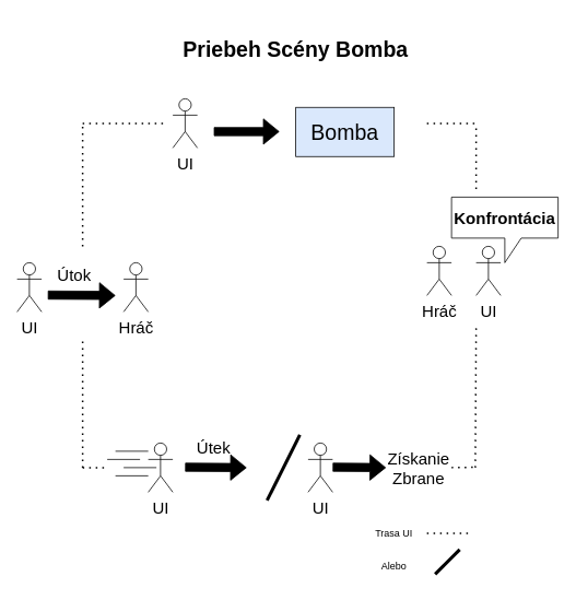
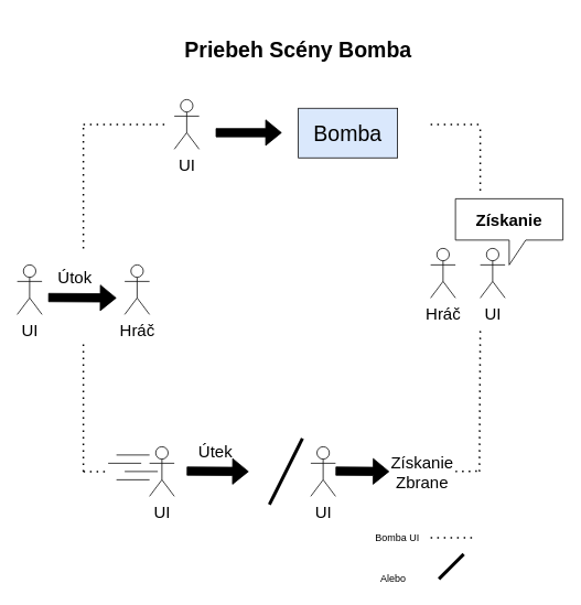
  <mxCell id="0" />
  <mxCell id="1" parent="0" />
  <mxCell id="2" value="&lt;font style=&quot;font-size: 20px;&quot;&gt;UI&lt;/font&gt;" style="shape=umlActor;verticalLabelPosition=bottom;verticalAlign=top;html=1;outlineConnect=0;" parent="1" vertex="1"><mxGeometry x="210" y="120" width="30" height="60" as="geometry" /></mxCell>
  <mxCell id="3" value="" style="endArrow=none;dashed=1;html=1;dashPattern=1 3;strokeWidth=2;rounded=0;" parent="1" edge="1"><mxGeometry width="50" height="50" relative="1" as="geometry"><mxPoint x="520" y="150" as="sourcePoint" /><mxPoint x="580" y="150" as="targetPoint" /></mxGeometry></mxCell>
  <mxCell id="4" value="" style="endArrow=none;dashed=1;html=1;dashPattern=1 3;strokeWidth=2;rounded=0;" parent="1" edge="1"><mxGeometry width="50" height="50" relative="1" as="geometry"><mxPoint x="100" y="570" as="sourcePoint" /><mxPoint x="100" y="410" as="targetPoint" /></mxGeometry></mxCell>
  <mxCell id="5" value="" style="endArrow=none;dashed=1;html=1;dashPattern=1 3;strokeWidth=2;rounded=0;" parent="1" edge="1"><mxGeometry width="50" height="50" relative="1" as="geometry"><mxPoint x="100" y="150" as="sourcePoint" /><mxPoint x="200" y="150" as="targetPoint" /></mxGeometry></mxCell>
  <mxCell id="6" value="" style="endArrow=none;dashed=1;html=1;dashPattern=1 3;strokeWidth=2;rounded=0;" parent="1" edge="1"><mxGeometry width="50" height="50" relative="1" as="geometry"><mxPoint x="100" y="570" as="sourcePoint" /><mxPoint x="130" y="570" as="targetPoint" /></mxGeometry></mxCell>
- <mxCell id="7" value="Trasa UI" style="text;html=1;strokeColor=none;fillColor=none;align=center;verticalAlign=middle;whiteSpace=wrap;rounded=0;" parent="1" vertex="1"><mxGeometry x="450" y="630" width="60" height="40" as="geometry" /></mxCell>
+ <mxCell id="7" value="Bomba UI" style="text;html=1;strokeColor=none;fillColor=none;align=center;verticalAlign=middle;whiteSpace=wrap;rounded=0;" parent="1" vertex="1"><mxGeometry x="450" y="630" width="60" height="40" as="geometry" /></mxCell>
  <mxCell id="8" value="" style="endArrow=none;dashed=1;html=1;dashPattern=1 3;strokeWidth=2;rounded=0;fontSize=20;fillColor=#000000;" parent="1" edge="1"><mxGeometry width="50" height="50" relative="1" as="geometry"><mxPoint x="520" y="650" as="sourcePoint" /><mxPoint x="570" y="650" as="targetPoint" /></mxGeometry></mxCell>
  <mxCell id="9" value="" style="endArrow=none;dashed=1;html=1;dashPattern=1 3;strokeWidth=2;rounded=0;" parent="1" edge="1"><mxGeometry width="50" height="50" relative="1" as="geometry"><mxPoint x="550" y="570" as="sourcePoint" /><mxPoint x="580" y="569.5" as="targetPoint" /></mxGeometry></mxCell>
  <mxCell id="10" value="" style="endArrow=none;dashed=1;html=1;dashPattern=1 3;strokeWidth=2;rounded=0;" parent="1" edge="1"><mxGeometry width="50" height="50" relative="1" as="geometry"><mxPoint x="579" y="570" as="sourcePoint" /><mxPoint x="580" y="400" as="targetPoint" /></mxGeometry></mxCell>
  <mxCell id="11" value="" style="endArrow=none;dashed=1;html=1;dashPattern=1 3;strokeWidth=2;rounded=0;" parent="1" edge="1"><mxGeometry width="50" height="50" relative="1" as="geometry"><mxPoint x="580" y="230" as="sourcePoint" /><mxPoint x="580" y="150" as="targetPoint" /></mxGeometry></mxCell>
  <mxCell id="12" value="" style="endArrow=none;dashed=1;html=1;dashPattern=1 3;strokeWidth=2;rounded=0;" parent="1" edge="1"><mxGeometry width="50" height="50" relative="1" as="geometry"><mxPoint x="100" y="300" as="sourcePoint" /><mxPoint x="100" y="150" as="targetPoint" /></mxGeometry></mxCell>
  <mxCell id="13" value="&lt;font size=&quot;1&quot; style=&quot;&quot;&gt;&lt;b style=&quot;font-size: 26px;&quot;&gt;Priebeh Scény Bomba&lt;/b&gt;&lt;/font&gt;" style="text;html=1;strokeColor=none;fillColor=none;align=center;verticalAlign=middle;whiteSpace=wrap;rounded=0;fontSize=20;" parent="1" vertex="1"><mxGeometry x="155" y="20" width="410" height="80" as="geometry" /></mxCell>
  <mxCell id="14" value="UI" style="shape=umlActor;verticalLabelPosition=bottom;verticalAlign=top;html=1;outlineConnect=0;fontSize=20;" parent="1" vertex="1"><mxGeometry x="180" y="540" width="30" height="60" as="geometry" /></mxCell>
  <mxCell id="15" value="" style="shape=flexArrow;endArrow=classic;html=1;rounded=0;fontSize=20;fillColor=#000000;" parent="1" edge="1"><mxGeometry width="50" height="50" relative="1" as="geometry"><mxPoint x="225" y="569.5" as="sourcePoint" /><mxPoint x="300" y="570" as="targetPoint" /></mxGeometry></mxCell>
  <mxCell id="16" value="" style="endArrow=none;html=1;rounded=0;fontSize=20;fillColor=#000000;" parent="1" edge="1"><mxGeometry width="50" height="50" relative="1" as="geometry"><mxPoint x="140" y="580" as="sourcePoint" /><mxPoint x="180" y="580" as="targetPoint" /></mxGeometry></mxCell>
  <mxCell id="17" value="" style="endArrow=none;html=1;rounded=0;fontSize=20;fillColor=#000000;" parent="1" edge="1"><mxGeometry width="50" height="50" relative="1" as="geometry"><mxPoint x="150" y="570" as="sourcePoint" /><mxPoint x="190" y="570" as="targetPoint" /></mxGeometry></mxCell>
  <mxCell id="18" value="" style="endArrow=none;html=1;rounded=0;fontSize=20;fillColor=#000000;" parent="1" edge="1"><mxGeometry width="50" height="50" relative="1" as="geometry"><mxPoint x="130" y="560" as="sourcePoint" /><mxPoint x="170" y="560" as="targetPoint" /></mxGeometry></mxCell>
  <mxCell id="19" value="" style="endArrow=none;html=1;rounded=0;fontSize=20;fillColor=#000000;" parent="1" edge="1"><mxGeometry width="50" height="50" relative="1" as="geometry"><mxPoint x="140" y="550" as="sourcePoint" /><mxPoint x="180" y="550" as="targetPoint" /></mxGeometry></mxCell>
  <mxCell id="20" value="Útek" style="text;html=1;strokeColor=none;fillColor=none;align=center;verticalAlign=middle;whiteSpace=wrap;rounded=0;fontSize=20;" parent="1" vertex="1"><mxGeometry x="230" y="530" width="60" height="30" as="geometry" /></mxCell>
  <mxCell id="21" value="" style="endArrow=none;html=1;rounded=0;fontSize=40;strokeWidth=4;" parent="1" edge="1"><mxGeometry width="50" height="50" relative="1" as="geometry"><mxPoint x="325" y="610" as="sourcePoint" /><mxPoint x="365" y="530" as="targetPoint" /></mxGeometry></mxCell>
  <mxCell id="22" value="" style="endArrow=none;html=1;rounded=0;fontSize=40;strokeWidth=4;" parent="1" edge="1"><mxGeometry width="50" height="50" relative="1" as="geometry"><mxPoint x="530" y="700" as="sourcePoint" /><mxPoint x="560" y="670" as="targetPoint" /></mxGeometry></mxCell>
- <mxCell id="23" value="Alebo" style="text;html=1;strokeColor=none;fillColor=none;align=center;verticalAlign=middle;whiteSpace=wrap;rounded=0;" parent="1" vertex="1"><mxGeometry x="450" y="670" width="60" height="40" as="geometry" /></mxCell>
+ <mxCell id="23" value="Alebo" style="text;html=1;strokeColor=none;fillColor=none;align=center;verticalAlign=middle;whiteSpace=wrap;rounded=0;" parent="1" vertex="1"><mxGeometry x="445" y="680" width="60" height="40" as="geometry" /></mxCell>
  <mxCell id="24" value="&lt;font style=&quot;font-size: 20px;&quot;&gt;UI&lt;/font&gt;" style="shape=umlActor;verticalLabelPosition=bottom;verticalAlign=top;html=1;outlineConnect=0;" parent="1" vertex="1"><mxGeometry x="580" y="300" width="30" height="60" as="geometry" /></mxCell>
  <mxCell id="25" value="&lt;font style=&quot;font-size: 20px;&quot;&gt;Hráč&lt;/font&gt;" style="shape=umlActor;verticalLabelPosition=bottom;verticalAlign=top;html=1;outlineConnect=0;" parent="1" vertex="1"><mxGeometry x="520" y="300" width="30" height="60" as="geometry" /></mxCell>
  <mxCell id="26" value="" style="shape=callout;whiteSpace=wrap;html=1;perimeter=calloutPerimeter;" parent="1" vertex="1"><mxGeometry x="550" y="240" width="130" height="80" as="geometry" /></mxCell>
- <mxCell id="27" value="Konfrontácia" style="text;html=1;strokeColor=none;fillColor=none;align=center;verticalAlign=middle;whiteSpace=wrap;rounded=0;fontStyle=1;fontSize=20;" parent="1" vertex="1"><mxGeometry x="550" y="240" width="130" height="50" as="geometry" /></mxCell>
+ <mxCell id="27" value="Získanie" style="text;html=1;strokeColor=none;fillColor=none;align=center;verticalAlign=middle;whiteSpace=wrap;rounded=0;fontStyle=1;fontSize=20;" parent="1" vertex="1"><mxGeometry x="550" y="240" width="130" height="50" as="geometry" /></mxCell>
  <mxCell id="28" value="&lt;font style=&quot;font-size: 20px;&quot;&gt;UI&lt;/font&gt;" style="shape=umlActor;verticalLabelPosition=bottom;verticalAlign=top;html=1;outlineConnect=0;" parent="1" vertex="1"><mxGeometry x="20" y="320" width="30" height="60" as="geometry" /></mxCell>
  <mxCell id="29" value="" style="shape=flexArrow;endArrow=classic;html=1;rounded=0;fontSize=20;fillColor=#000000;" parent="1" edge="1"><mxGeometry width="50" height="50" relative="1" as="geometry"><mxPoint x="57.5" y="359.5" as="sourcePoint" /><mxPoint x="140" y="360" as="targetPoint" /></mxGeometry></mxCell>
  <mxCell id="30" value="Útok" style="text;html=1;strokeColor=none;fillColor=none;align=center;verticalAlign=middle;whiteSpace=wrap;rounded=0;fontSize=20;" parent="1" vertex="1"><mxGeometry x="60" y="320" width="60" height="30" as="geometry" /></mxCell>
  <mxCell id="31" value="&lt;font style=&quot;font-size: 20px;&quot;&gt;Hráč&lt;/font&gt;" style="shape=umlActor;verticalLabelPosition=bottom;verticalAlign=top;html=1;outlineConnect=0;" parent="1" vertex="1"><mxGeometry x="150" y="320" width="30" height="60" as="geometry" /></mxCell>
  <mxCell id="32" value="&lt;font style=&quot;font-size: 20px;&quot;&gt;UI&lt;/font&gt;" style="shape=umlActor;verticalLabelPosition=bottom;verticalAlign=top;html=1;outlineConnect=0;" parent="1" vertex="1"><mxGeometry x="375" y="540" width="30" height="60" as="geometry" /></mxCell>
  <mxCell id="33" value="Získanie Zbrane" style="text;html=1;strokeColor=none;fillColor=none;align=center;verticalAlign=middle;whiteSpace=wrap;rounded=0;fontSize=20;" parent="1" vertex="1"><mxGeometry x="480" y="555" width="60" height="30" as="geometry" /></mxCell>
  <mxCell id="34" value="" style="shape=flexArrow;endArrow=classic;html=1;rounded=0;fontSize=20;fillColor=#000000;" parent="1" edge="1"><mxGeometry width="50" height="50" relative="1" as="geometry"><mxPoint x="405" y="569.5" as="sourcePoint" /><mxPoint x="470" y="570" as="targetPoint" /></mxGeometry></mxCell>
  <mxCell id="35" value="" style="shape=flexArrow;endArrow=classic;html=1;rounded=0;fontSize=20;fillColor=#000000;" parent="1" edge="1"><mxGeometry width="50" height="50" relative="1" as="geometry"><mxPoint x="260" y="160" as="sourcePoint" /><mxPoint x="340" y="160" as="targetPoint" /></mxGeometry></mxCell>
  <mxCell id="36" value="&lt;font style=&quot;font-size: 26px;&quot;&gt;Bomba&lt;/font&gt;" style="rounded=0;whiteSpace=wrap;html=1;fillColor=#dae8fc;" parent="1" vertex="1"><mxGeometry x="360" y="130.5" width="120" height="60" as="geometry" /></mxCell>
